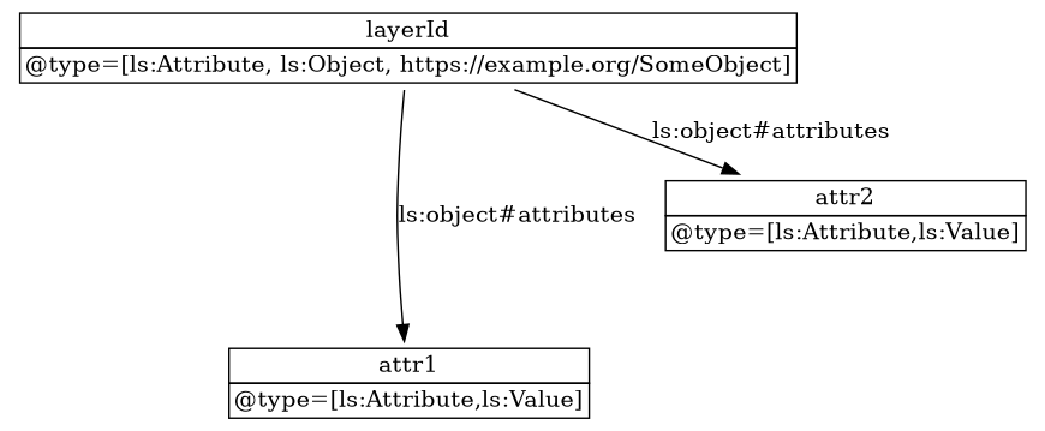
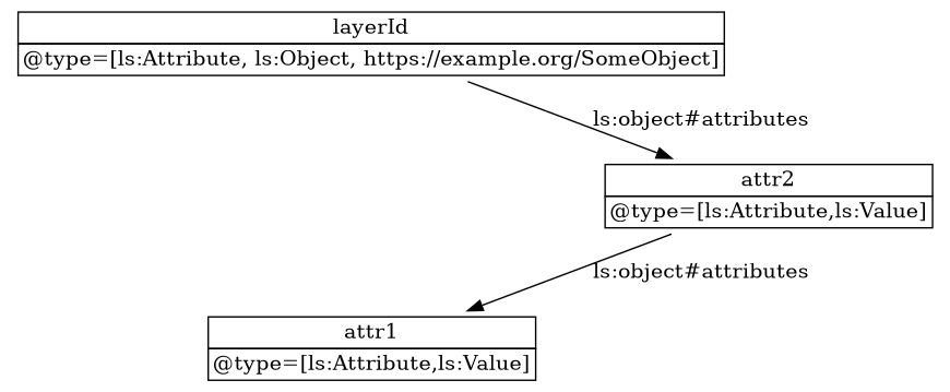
  digraph {
    node [color=black fontcolor=black shape=plaintext]
    edge [color=black fontcolor=black]
    n1 [label=<   <table border="0" cellborder="1" cellspacing="0">   <tr><td>layerId</td></tr>   <tr><td>@type=[ls:Attribute, ls:Object, https://example.org/SomeObject]</td></tr>   </table>>]
    n2 [label=<   <table border="0" cellborder="1" cellspacing="0">   <tr><td>attr1</td></tr>   <tr><td>@type=[ls:Attribute,ls:Value]</td></tr>   </table>>]
    n3 [label=<   <table border="0" cellborder="1" cellspacing="0">   <tr><td>attr2</td></tr>   <tr><td>@type=[ls:Attribute,ls:Value]</td></tr>   </table>>]
-   n1 -> n2 [label="ls:object#attributes"]
+   n3 -> n2 [label="ls:object#attributes"]
    n1 -> n3 [label="ls:object#attributes"]
  }
